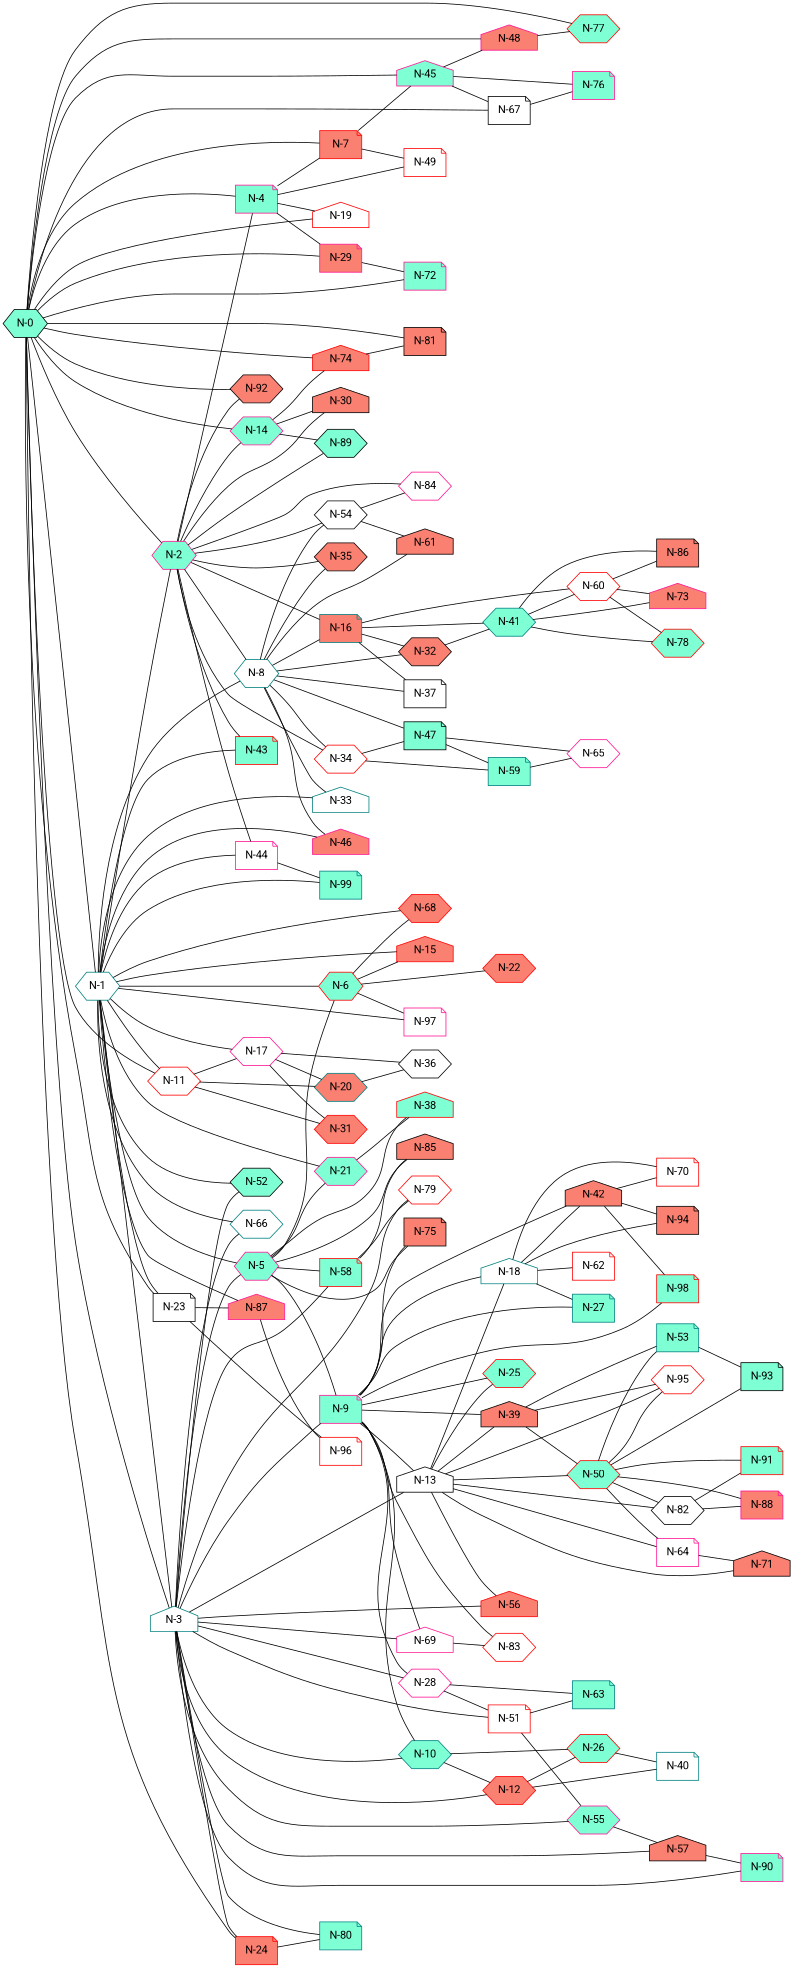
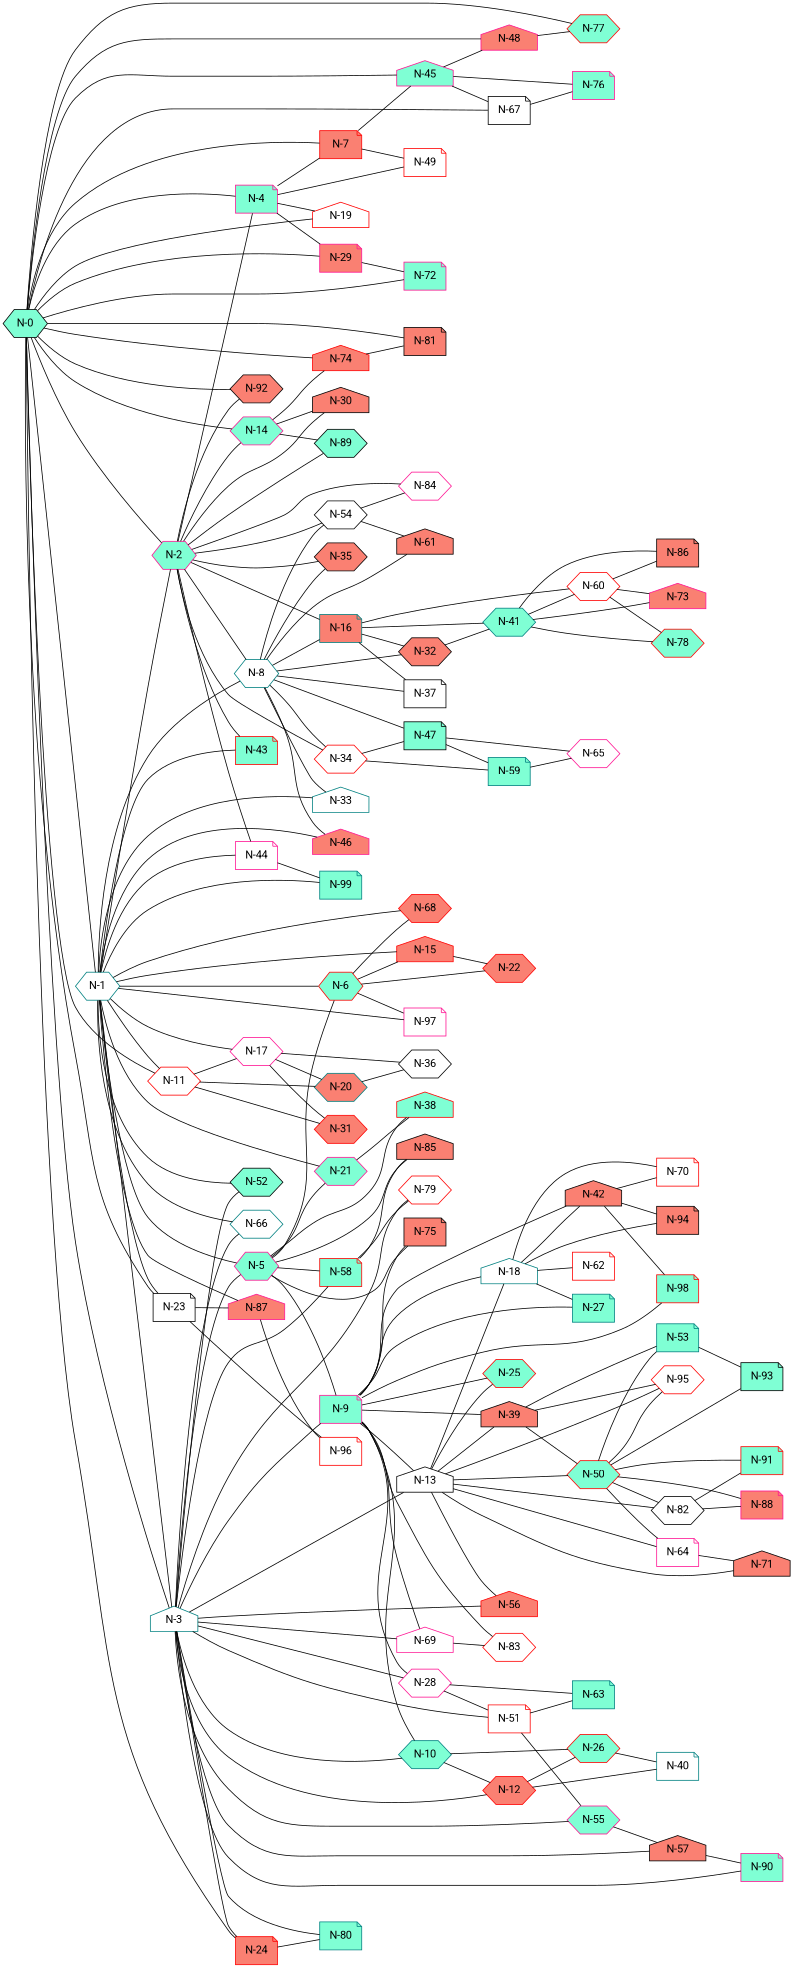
  graph {
    fontname=Roboto
    rankdir=LR
    node [color=red fillcolor=aquamarine fontname=Roboto shape=hexagon style=filled]
    edge [fontname=Roboto]
    "N-0" [color=black]
    "N-1" [color=teal fillcolor=white]
    "N-2" [color=deeppink]
    "N-3" [color=teal fillcolor=white shape=house]
    "N-4" [color=deeppink shape=note]
    "N-7" [fillcolor=salmon shape=note]
    "N-11" [fillcolor=white]
    "N-14" [color=deeppink]
    "N-19" [fillcolor=white shape=house]
    "N-23" [color=black fillcolor=white shape=note]
    "N-24" [fillcolor=salmon shape=note]
    "N-29" [color=deeppink fillcolor=salmon shape=note]
    "N-45" [color=deeppink shape=house]
    "N-48" [color=deeppink fillcolor=salmon shape=house]
    "N-67" [color=black fillcolor=white shape=note]
    "N-72" [color=deeppink shape=note]
    "N-74" [fillcolor=salmon shape=house]
    "N-77"
    "N-81" [color=black fillcolor=salmon shape=note]
    "N-92" [color=black fillcolor=salmon]
    "N-5" [color=deeppink]
    "N-6"
    "N-8" [color=teal fillcolor=white]
    "N-15" [fillcolor=salmon shape=house]
    "N-17" [color=deeppink fillcolor=white]
    "N-21" [color=deeppink]
    "N-33" [color=teal fillcolor=white shape=house]
    "N-43" [shape=note]
    "N-44" [color=deeppink fillcolor=white shape=note]
    "N-46" [color=deeppink fillcolor=salmon shape=house]
    "N-52" [color=black]
    "N-66" [color=teal fillcolor=white]
    "N-68" [fillcolor=salmon]
    "N-87" [color=deeppink fillcolor=salmon shape=house]
    "N-97" [color=deeppink fillcolor=white shape=note]
    "N-99" [color=teal shape=note]
    "N-16" [color=teal fillcolor=salmon shape=note]
    "N-30" [color=black fillcolor=salmon shape=house]
    "N-34" [fillcolor=white]
    "N-35" [color=black fillcolor=salmon]
    "N-54" [color=black fillcolor=white]
    "N-84" [color=deeppink fillcolor=white]
    "N-89" [color=black]
    "N-9" [color=deeppink shape=note]
    "N-10" [color=teal]
    "N-12" [fillcolor=salmon]
    "N-13" [color=black fillcolor=white shape=house]
    "N-28" [color=deeppink fillcolor=white]
    "N-51" [fillcolor=white shape=note]
    "N-55" [color=deeppink]
    "N-56" [fillcolor=salmon shape=house]
    "N-57" [color=black fillcolor=salmon shape=house]
    "N-58" [shape=note]
    "N-69" [color=deeppink fillcolor=white shape=house]
    "N-79" [fillcolor=white]
    "N-80" [color=teal shape=note]
    "N-90" [color=deeppink shape=note]
    "N-49" [fillcolor=white shape=note]
    "N-20" [color=teal fillcolor=salmon]
    "N-31" [fillcolor=salmon]
    "N-96" [fillcolor=white shape=note]
    "N-76" [color=deeppink shape=note]
    "N-38" [shape=house]
    "N-75" [color=black fillcolor=salmon shape=note]
    "N-85" [color=black fillcolor=salmon shape=house]
    "N-22" [fillcolor=salmon]
    "N-32" [color=black fillcolor=salmon]
    "N-37" [color=black fillcolor=white shape=note]
    "N-47" [color=black shape=note]
    "N-61" [color=black fillcolor=salmon shape=house]
    "N-36" [color=black fillcolor=white]
    "N-41" [color=teal]
    "N-60" [fillcolor=white]
    "N-59" [color=teal shape=note]
    "N-18" [color=teal fillcolor=white shape=house]
    "N-25"
    "N-27" [color=teal shape=note]
    "N-39" [color=black fillcolor=salmon shape=house]
    "N-42" [color=black fillcolor=salmon shape=house]
    "N-83" [fillcolor=white]
    "N-98" [shape=note]
    "N-26"
    "N-40" [color=teal fillcolor=white shape=note]
    "N-50"
    "N-64" [color=deeppink fillcolor=white shape=note]
    "N-71" [color=black fillcolor=salmon shape=house]
    "N-82" [color=black fillcolor=white]
    "N-95" [fillcolor=white]
    "N-63" [color=teal shape=note]
    "N-65" [color=deeppink fillcolor=white]
    "N-62" [fillcolor=white shape=note]
    "N-70" [fillcolor=white shape=note]
    "N-94" [color=black fillcolor=salmon shape=note]
    "N-53" [color=teal shape=note]
    "N-88" [color=deeppink fillcolor=salmon shape=note]
    "N-91" [shape=note]
    "N-93" [color=black shape=note]
    "N-73" [color=deeppink fillcolor=salmon shape=house]
    "N-78"
    "N-86" [color=black fillcolor=salmon shape=note]
    "N-0" -- "N-1"
    "N-0" -- "N-2"
    "N-0" -- "N-3"
    "N-0" -- "N-4"
    "N-0" -- "N-7"
    "N-0" -- "N-11"
    "N-0" -- "N-14"
    "N-0" -- "N-19"
    "N-0" -- "N-23"
    "N-0" -- "N-24"
    "N-0" -- "N-29"
    "N-0" -- "N-45"
    "N-0" -- "N-48"
    "N-0" -- "N-67"
    "N-0" -- "N-72"
    "N-0" -- "N-74"
    "N-0" -- "N-77"
    "N-0" -- "N-81"
    "N-0" -- "N-92"
    "N-1" -- "N-2"
    "N-1" -- "N-3"
    "N-1" -- "N-11"
    "N-1" -- "N-23"
    "N-1" -- "N-5"
    "N-1" -- "N-6"
    "N-1" -- "N-8"
    "N-1" -- "N-15"
    "N-1" -- "N-17"
    "N-1" -- "N-21"
    "N-1" -- "N-33"
    "N-1" -- "N-43"
    "N-1" -- "N-44"
    "N-1" -- "N-46"
    "N-1" -- "N-52"
    "N-1" -- "N-66"
    "N-1" -- "N-68"
    "N-1" -- "N-87"
    "N-1" -- "N-97"
    "N-1" -- "N-99"
    "N-2" -- "N-4"
    "N-2" -- "N-14"
    "N-2" -- "N-92"
    "N-2" -- "N-8"
    "N-2" -- "N-43"
    "N-2" -- "N-44"
    "N-2" -- "N-16"
    "N-2" -- "N-30"
    "N-2" -- "N-34"
    "N-2" -- "N-35"
    "N-2" -- "N-54"
    "N-2" -- "N-84"
    "N-2" -- "N-89"
    "N-3" -- "N-24"
    "N-3" -- "N-5"
    "N-3" -- "N-52"
    "N-3" -- "N-66"
    "N-3" -- "N-9"
    "N-3" -- "N-10"
    "N-3" -- "N-12"
    "N-3" -- "N-13"
    "N-3" -- "N-28"
    "N-3" -- "N-51"
    "N-3" -- "N-55"
    "N-3" -- "N-56"
    "N-3" -- "N-57"
    "N-3" -- "N-58"
    "N-3" -- "N-69"
    "N-3" -- "N-79"
    "N-3" -- "N-80"
    "N-3" -- "N-90"
    "N-4" -- "N-7"
    "N-4" -- "N-19"
    "N-4" -- "N-29"
    "N-4" -- "N-49"
    "N-7" -- "N-45"
    "N-7" -- "N-49"
    "N-11" -- "N-17"
    "N-11" -- "N-20"
    "N-11" -- "N-31"
    "N-14" -- "N-74"
    "N-14" -- "N-30"
    "N-14" -- "N-89"
    "N-23" -- "N-87"
    "N-23" -- "N-96"
    "N-24" -- "N-80"
    "N-29" -- "N-72"
    "N-45" -- "N-48"
    "N-45" -- "N-67"
    "N-45" -- "N-76"
    "N-48" -- "N-77"
    "N-67" -- "N-76"
    "N-74" -- "N-81"
    "N-5" -- "N-6"
    "N-5" -- "N-21"
    "N-5" -- "N-9"
    "N-5" -- "N-58"
    "N-5" -- "N-38"
    "N-5" -- "N-75"
    "N-5" -- "N-85"
    "N-6" -- "N-15"
    "N-6" -- "N-68"
    "N-6" -- "N-97"
    "N-6" -- "N-22"
    "N-8" -- "N-33"
    "N-8" -- "N-46"
    "N-8" -- "N-16"
    "N-8" -- "N-34"
    "N-8" -- "N-35"
    "N-8" -- "N-54"
    "N-8" -- "N-32"
    "N-8" -- "N-37"
    "N-8" -- "N-47"
    "N-8" -- "N-61"
+   "N-15" -- "N-22"
    "N-17" -- "N-20"
    "N-17" -- "N-31"
    "N-17" -- "N-36"
    "N-21" -- "N-38"
    "N-44" -- "N-99"
    "N-87" -- "N-96"
    "N-16" -- "N-32"
    "N-16" -- "N-37"
    "N-16" -- "N-41"
    "N-16" -- "N-60"
    "N-34" -- "N-47"
    "N-34" -- "N-59"
    "N-54" -- "N-84"
    "N-54" -- "N-61"
    "N-9" -- "N-10"
    "N-9" -- "N-13"
    "N-9" -- "N-28"
    "N-9" -- "N-69"
    "N-9" -- "N-75"
    "N-9" -- "N-18"
    "N-9" -- "N-25"
    "N-9" -- "N-27"
    "N-9" -- "N-39"
    "N-9" -- "N-42"
    "N-9" -- "N-83"
    "N-9" -- "N-98"
    "N-10" -- "N-12"
    "N-10" -- "N-26"
    "N-12" -- "N-26"
    "N-12" -- "N-40"
    "N-13" -- "N-56"
    "N-13" -- "N-18"
    "N-13" -- "N-25"
    "N-13" -- "N-39"
    "N-13" -- "N-50"
    "N-13" -- "N-64"
    "N-13" -- "N-71"
    "N-13" -- "N-82"
    "N-13" -- "N-95"
    "N-28" -- "N-51"
    "N-28" -- "N-63"
    "N-51" -- "N-55"
    "N-51" -- "N-63"
    "N-55" -- "N-57"
    "N-57" -- "N-90"
    "N-58" -- "N-79"
    "N-58" -- "N-85"
    "N-69" -- "N-83"
    "N-20" -- "N-36"
    "N-32" -- "N-41"
    "N-47" -- "N-59"
    "N-47" -- "N-65"
    "N-41" -- "N-60"
    "N-41" -- "N-73"
    "N-41" -- "N-78"
    "N-41" -- "N-86"
    "N-60" -- "N-73"
    "N-60" -- "N-78"
    "N-60" -- "N-86"
    "N-59" -- "N-65"
    "N-18" -- "N-27"
    "N-18" -- "N-42"
    "N-18" -- "N-62"
    "N-18" -- "N-70"
    "N-18" -- "N-94"
    "N-39" -- "N-50"
    "N-39" -- "N-95"
    "N-39" -- "N-53"
    "N-42" -- "N-98"
    "N-42" -- "N-70"
    "N-42" -- "N-94"
    "N-26" -- "N-40"
    "N-50" -- "N-64"
    "N-50" -- "N-82"
    "N-50" -- "N-95"
    "N-50" -- "N-53"
    "N-50" -- "N-88"
    "N-50" -- "N-91"
    "N-50" -- "N-93"
    "N-64" -- "N-71"
    "N-82" -- "N-88"
    "N-82" -- "N-91"
    "N-53" -- "N-93"
  }
